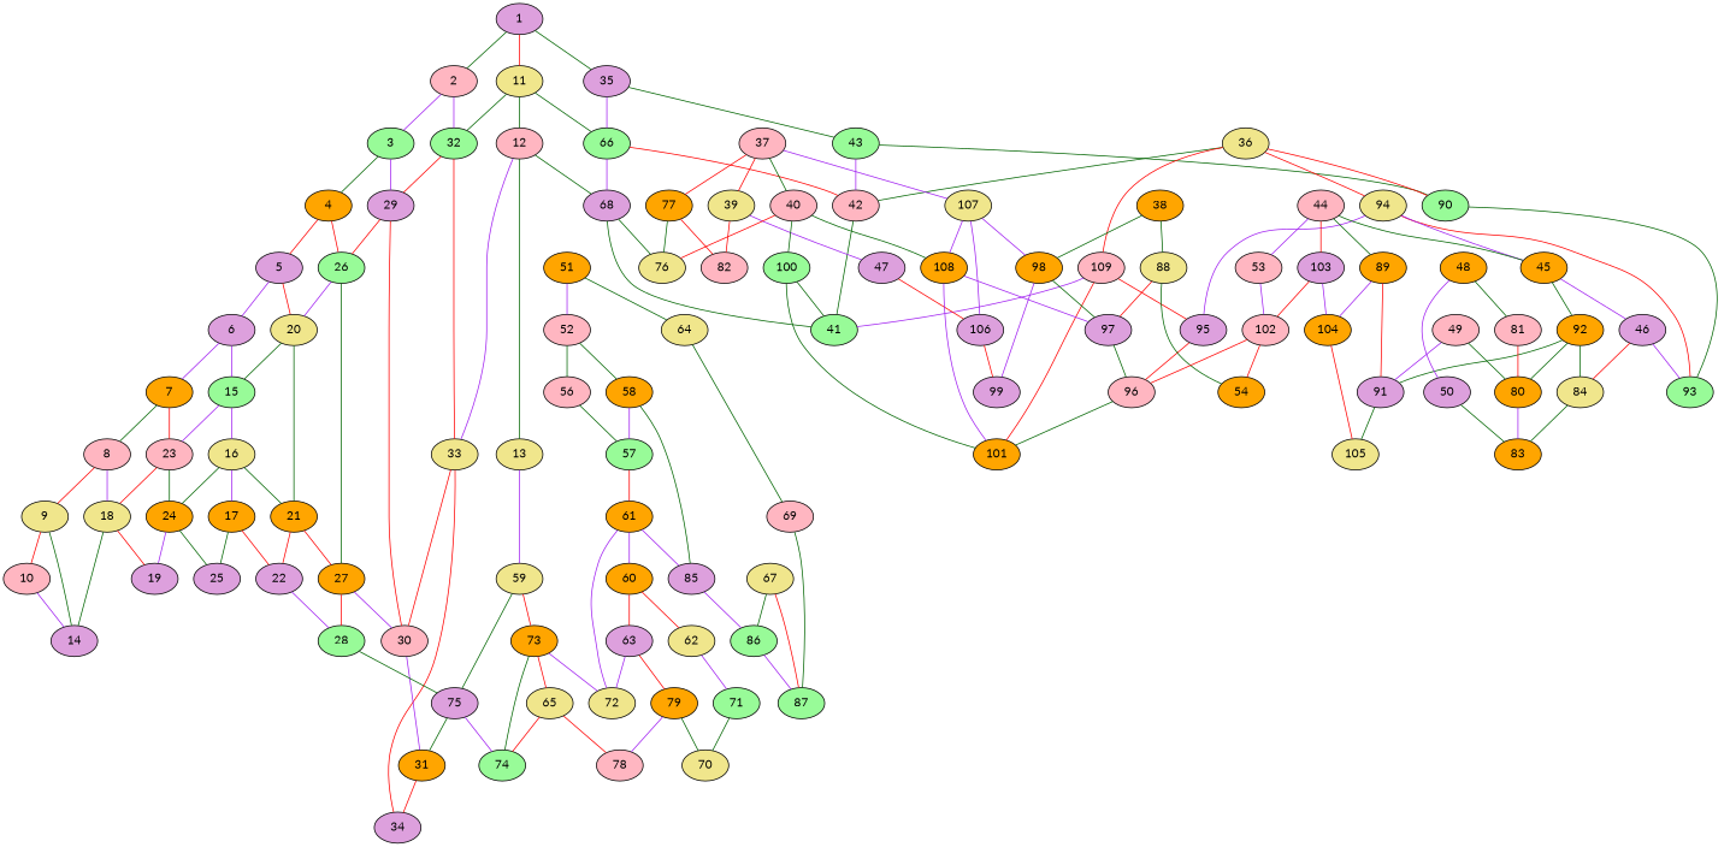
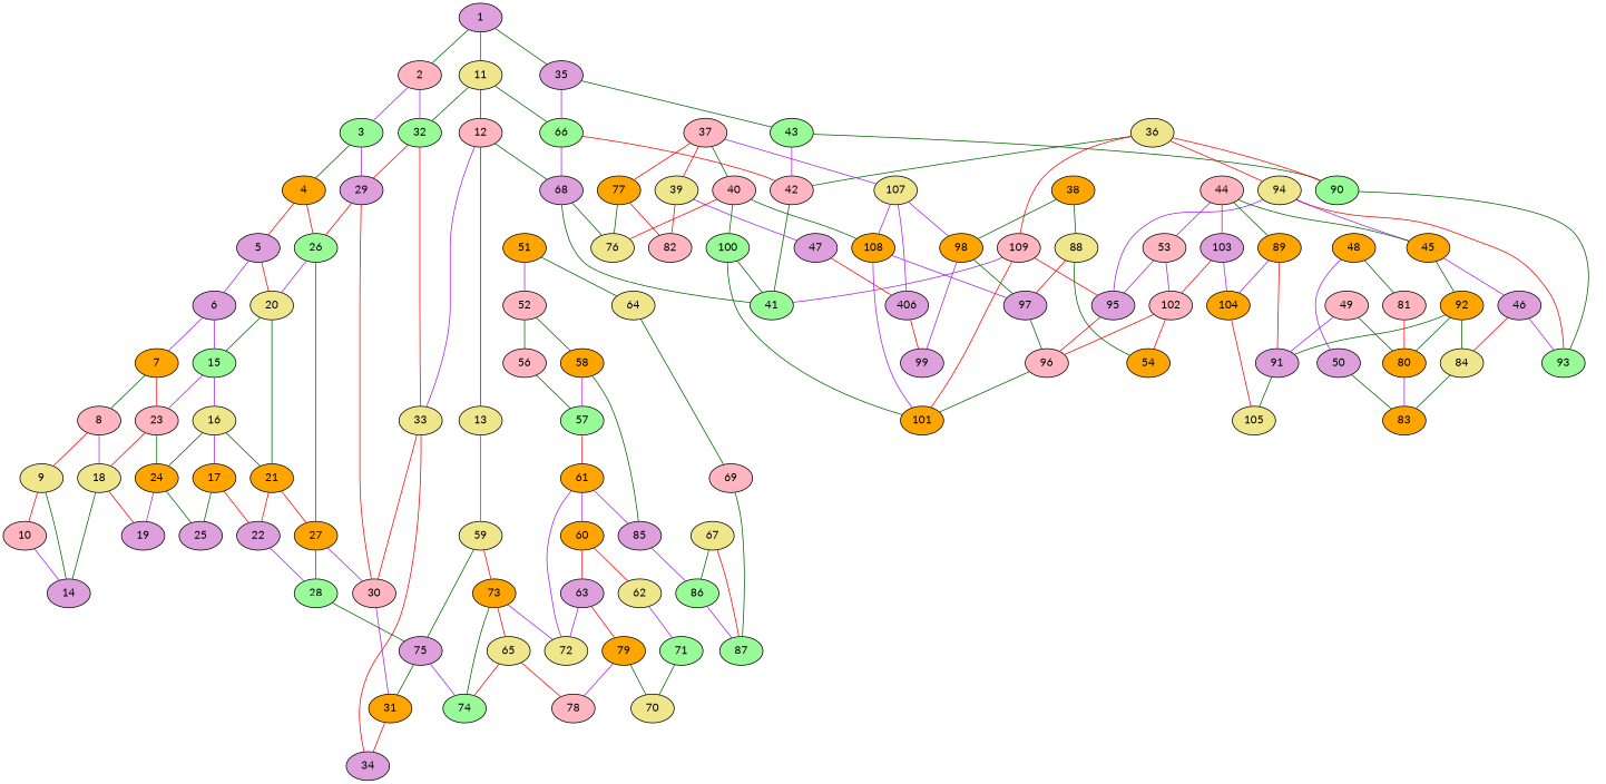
  graph {
    fontname=Lato
    node [fillcolor=orange fontname=Lato style=filled]
    edge [color=darkgreen fontname=Lato]
    1 [fillcolor=plum]
    2 [fillcolor=lightpink]
    11 [fillcolor=khaki]
    35 [fillcolor=plum]
    3 [fillcolor=palegreen]
    32 [fillcolor=palegreen]
    12 [fillcolor=lightpink]
    66 [fillcolor=palegreen]
    43 [fillcolor=palegreen]
    4
    29 [fillcolor=plum]
    33 [fillcolor=khaki]
    13 [fillcolor=khaki]
    68 [fillcolor=plum]
    42 [fillcolor=lightpink]
    90 [fillcolor=palegreen]
    5 [fillcolor=plum]
    26 [fillcolor=palegreen]
    30 [fillcolor=lightpink]
    34 [fillcolor=plum]
    6 [fillcolor=plum]
    20 [fillcolor=khaki]
    27
    31
    7
    15 [fillcolor=palegreen]
    21
    28 [fillcolor=palegreen]
    8 [fillcolor=lightpink]
    23 [fillcolor=lightpink]
    16 [fillcolor=khaki]
    22 [fillcolor=plum]
    9 [fillcolor=khaki]
    18 [fillcolor=khaki]
    24
    17
    10 [fillcolor=lightpink]
    14 [fillcolor=plum]
    19 [fillcolor=plum]
    25 [fillcolor=plum]
    59 [fillcolor=khaki]
    76 [fillcolor=khaki]
    41 [fillcolor=palegreen]
    75 [fillcolor=plum]
    73
    56 [fillcolor=lightpink]
    57 [fillcolor=palegreen]
    61
    74 [fillcolor=palegreen]
    72 [fillcolor=khaki]
    65 [fillcolor=khaki]
    93 [fillcolor=palegreen]
    36 [fillcolor=khaki]
    94 [fillcolor=khaki]
    109 [fillcolor=lightpink]
    45
    95 [fillcolor=plum]
    101
    92
    46 [fillcolor=plum]
    96 [fillcolor=lightpink]
    37 [fillcolor=lightpink]
    39 [fillcolor=khaki]
    40 [fillcolor=lightpink]
    107 [fillcolor=khaki]
    77
    47 [fillcolor=plum]
    82 [fillcolor=lightpink]
    100 [fillcolor=palegreen]
    108
    98
-   106 [fillcolor=plum]
+   106 [fillcolor=plum label=406]
    97 [fillcolor=plum]
    99 [fillcolor=plum]
    38
    88 [fillcolor=khaki]
    54
    44 [fillcolor=lightpink]
    89
    53 [fillcolor=lightpink]
    103 [fillcolor=plum]
    91 [fillcolor=plum]
    104
    102 [fillcolor=lightpink]
    105 [fillcolor=khaki]
    84 [fillcolor=khaki]
    80
    83
    50 [fillcolor=plum]
    48
    81 [fillcolor=lightpink]
    49 [fillcolor=lightpink]
    52 [fillcolor=lightpink]
    51
    64 [fillcolor=khaki]
    58
    69 [fillcolor=lightpink]
    85 [fillcolor=plum]
    87 [fillcolor=palegreen]
    86 [fillcolor=palegreen]
    60
    62 [fillcolor=khaki]
    63 [fillcolor=plum]
    78 [fillcolor=lightpink]
    71 [fillcolor=palegreen]
    79
    70 [fillcolor=khaki]
    67 [fillcolor=khaki]
    1 -- 2
    1 -- 11 [color=red]
    1 -- 35
    2 -- 3 [color=purple]
    2 -- 32 [color=purple]
    11 -- 32
    11 -- 12
    11 -- 66
    35 -- 66 [color=purple]
    35 -- 43
    3 -- 4
    3 -- 29 [color=purple]
    32 -- 29 [color=red]
    32 -- 33 [color=red]
    12 -- 33 [color=purple]
    12 -- 13
    12 -- 68
    66 -- 68 [color=purple]
    66 -- 42 [color=red]
    43 -- 42 [color=purple]
    43 -- 90
    4 -- 5 [color=red]
    4 -- 26 [color=red]
    29 -- 26 [color=red]
    29 -- 30 [color=red]
    33 -- 30 [color=red]
    33 -- 34 [color=red]
    13 -- 59 [color=purple]
    68 -- 76
    68 -- 41
    42 -- 41
    90 -- 93
    5 -- 6 [color=purple]
    5 -- 20 [color=red]
    26 -- 20 [color=purple]
-   26 -- 27
+   26 -- 27 [color=red]
    30 -- 31 [color=purple]
    6 -- 7 [color=purple]
    6 -- 15 [color=purple]
    20 -- 15
    20 -- 21
    27 -- 30 [color=purple]
    27 -- 28 [color=red]
    31 -- 34 [color=red]
    7 -- 8
    7 -- 23 [color=red]
    15 -- 23 [color=purple]
    15 -- 16 [color=purple]
    21 -- 27 [color=red]
    21 -- 22 [color=red]
    28 -- 75
    8 -- 9 [color=red]
    8 -- 18 [color=purple]
    23 -- 18 [color=red]
    23 -- 24
    16 -- 21
    16 -- 24
    16 -- 17 [color=purple]
    22 -- 28 [color=purple]
    9 -- 10 [color=red]
    9 -- 14
    18 -- 14
    18 -- 19 [color=red]
    24 -- 19 [color=purple]
    24 -- 25
    17 -- 22 [color=red]
    17 -- 25
    10 -- 14 [color=purple]
    59 -- 75
    59 -- 73 [color=red]
    75 -- 31
    75 -- 74 [color=purple]
    73 -- 74
    73 -- 72 [color=purple]
    73 -- 65 [color=red]
    56 -- 57
    57 -- 61 [color=red]
    61 -- 72 [color=purple]
    61 -- 85 [color=purple]
    61 -- 60 [color=purple]
    65 -- 74 [color=red]
    65 -- 78 [color=red]
    36 -- 42
    36 -- 90 [color=red]
    36 -- 94 [color=red]
    36 -- 109 [color=red]
    94 -- 93 [color=red]
    94 -- 45 [color=purple]
    94 -- 95 [color=purple]
    109 -- 41 [color=purple]
    109 -- 95 [color=red]
    109 -- 101 [color=red]
    45 -- 92
    45 -- 46 [color=purple]
    95 -- 96 [color=red]
    92 -- 91
    92 -- 84
    92 -- 80
    46 -- 93 [color=purple]
    46 -- 84 [color=red]
    96 -- 101
    37 -- 39 [color=red]
    37 -- 40
    37 -- 107 [color=purple]
    37 -- 77 [color=red]
    39 -- 47 [color=purple]
    39 -- 82 [color=red]
    40 -- 76 [color=red]
    40 -- 100
    40 -- 108
    107 -- 108 [color=purple]
    107 -- 98 [color=purple]
    107 -- 106 [color=purple]
    77 -- 76
    77 -- 82 [color=red]
    47 -- 106 [color=red]
    100 -- 41
    100 -- 101
    108 -- 101 [color=purple]
    108 -- 97 [color=purple]
    98 -- 97
    98 -- 99 [color=purple]
    106 -- 99 [color=red]
    97 -- 96
    38 -- 98
    38 -- 88
    88 -- 97 [color=red]
    88 -- 54
    44 -- 45
    44 -- 89
    44 -- 53 [color=purple]
    44 -- 103 [color=red]
    89 -- 91 [color=red]
    89 -- 104 [color=purple]
+   53 -- 95 [color=purple]
    53 -- 102 [color=purple]
    103 -- 104 [color=purple]
    103 -- 102 [color=red]
    91 -- 105
    104 -- 105 [color=red]
    102 -- 96 [color=red]
    102 -- 54 [color=red]
    84 -- 83
    80 -- 83 [color=purple]
    50 -- 83
    48 -- 50 [color=purple]
    48 -- 81
    81 -- 80 [color=red]
    49 -- 91 [color=purple]
    49 -- 80
    52 -- 56
    52 -- 58
    51 -- 52 [color=purple]
    51 -- 64
    64 -- 69
    58 -- 57 [color=purple]
    58 -- 85
    69 -- 87
    85 -- 86 [color=purple]
    86 -- 87 [color=purple]
    60 -- 62 [color=red]
    60 -- 63 [color=red]
    62 -- 71 [color=purple]
    63 -- 72 [color=purple]
    63 -- 79 [color=red]
    71 -- 70
    79 -- 78 [color=purple]
    79 -- 70
    67 -- 87 [color=red]
    67 -- 86
  }
